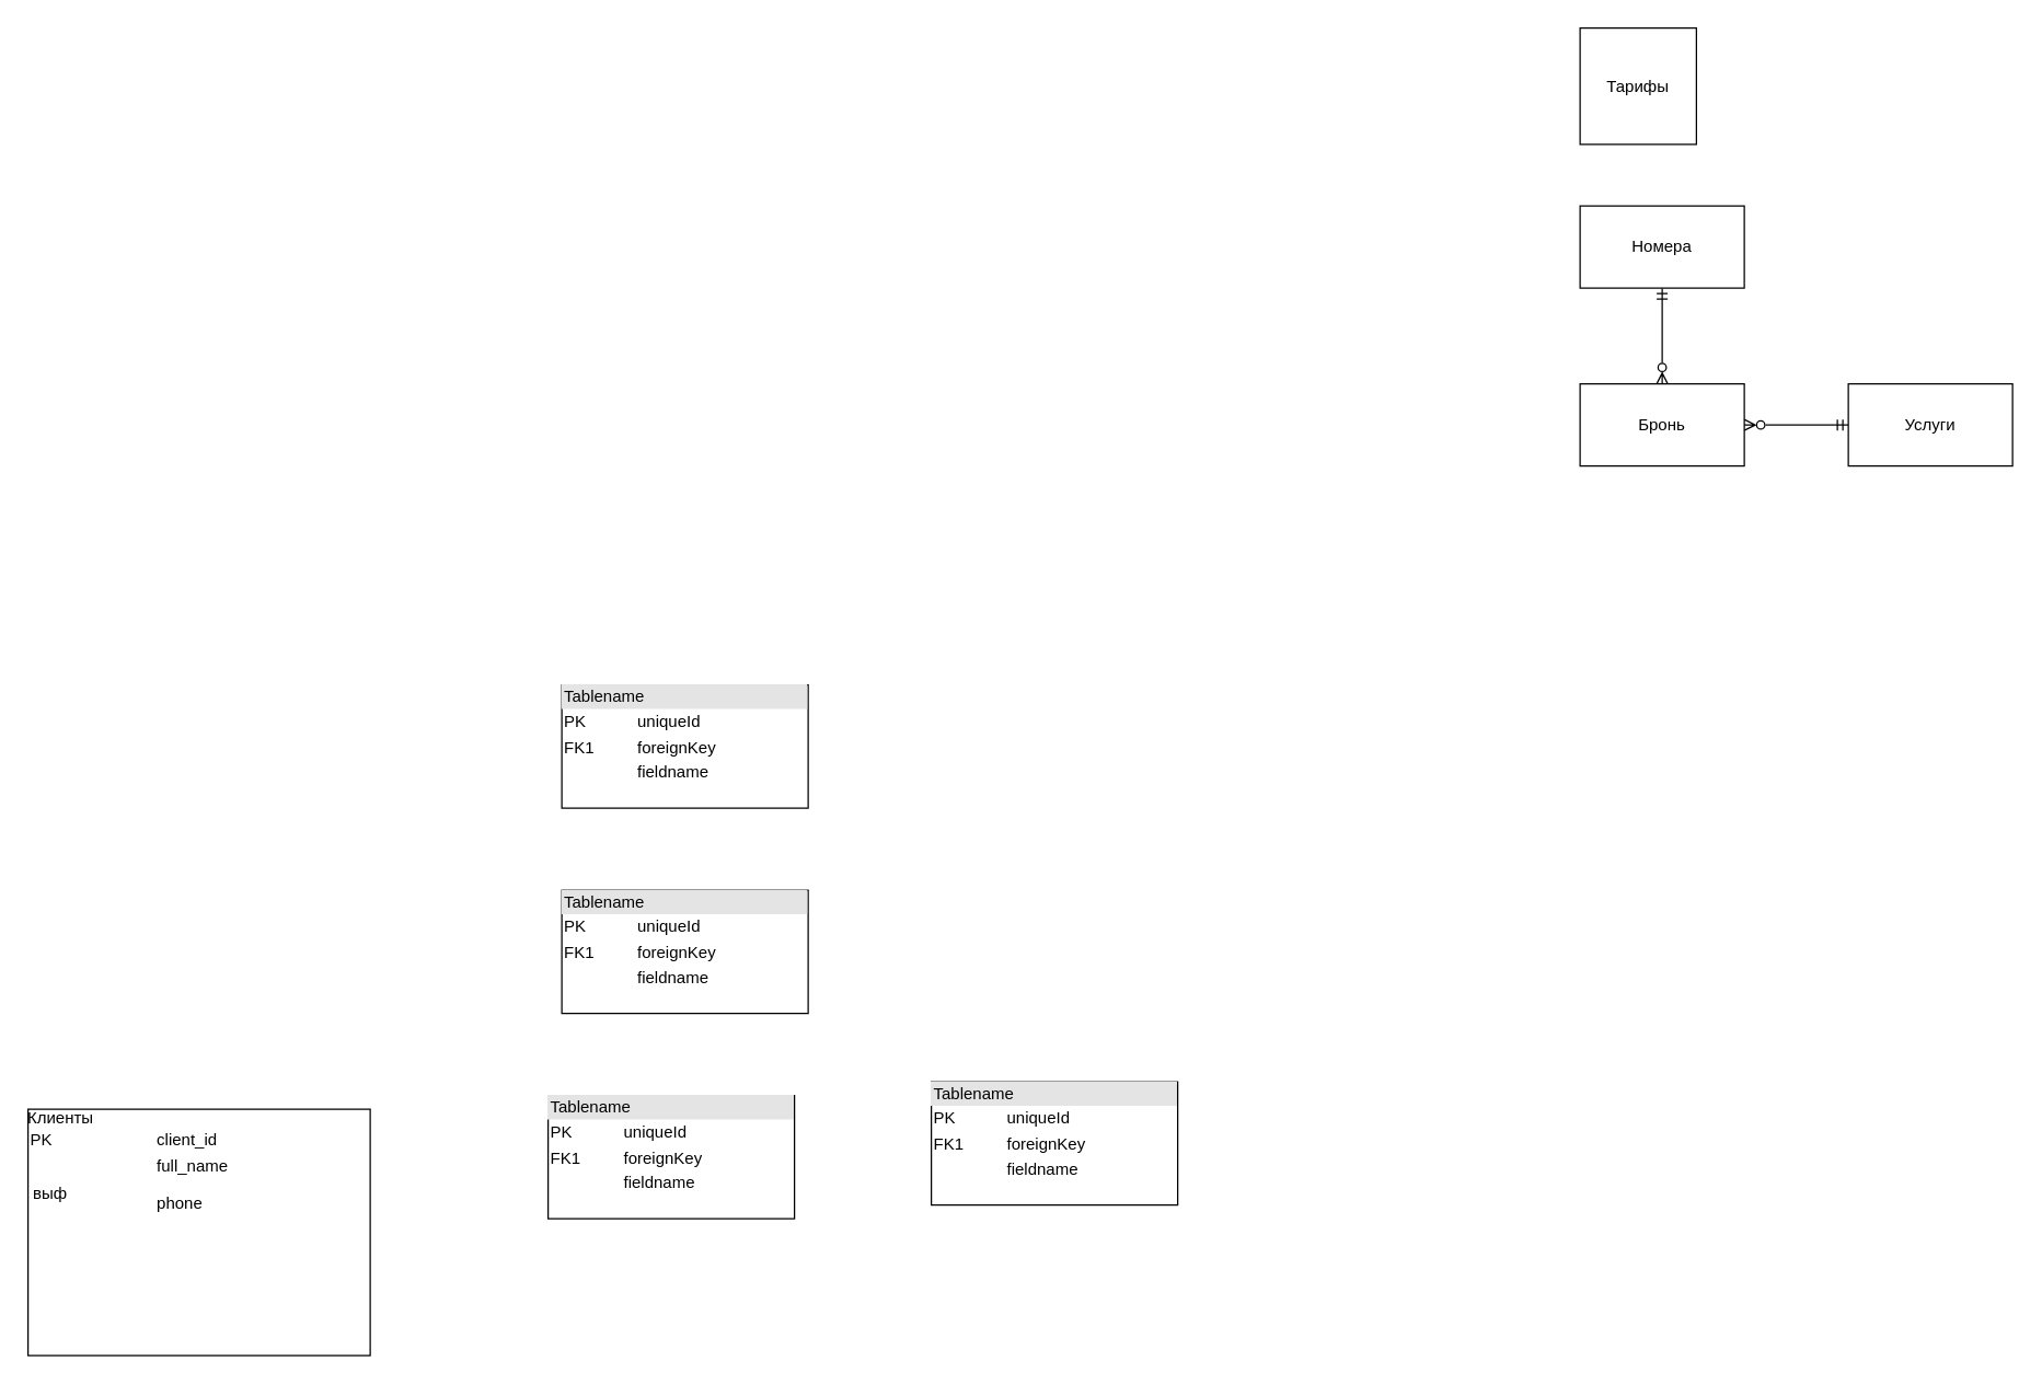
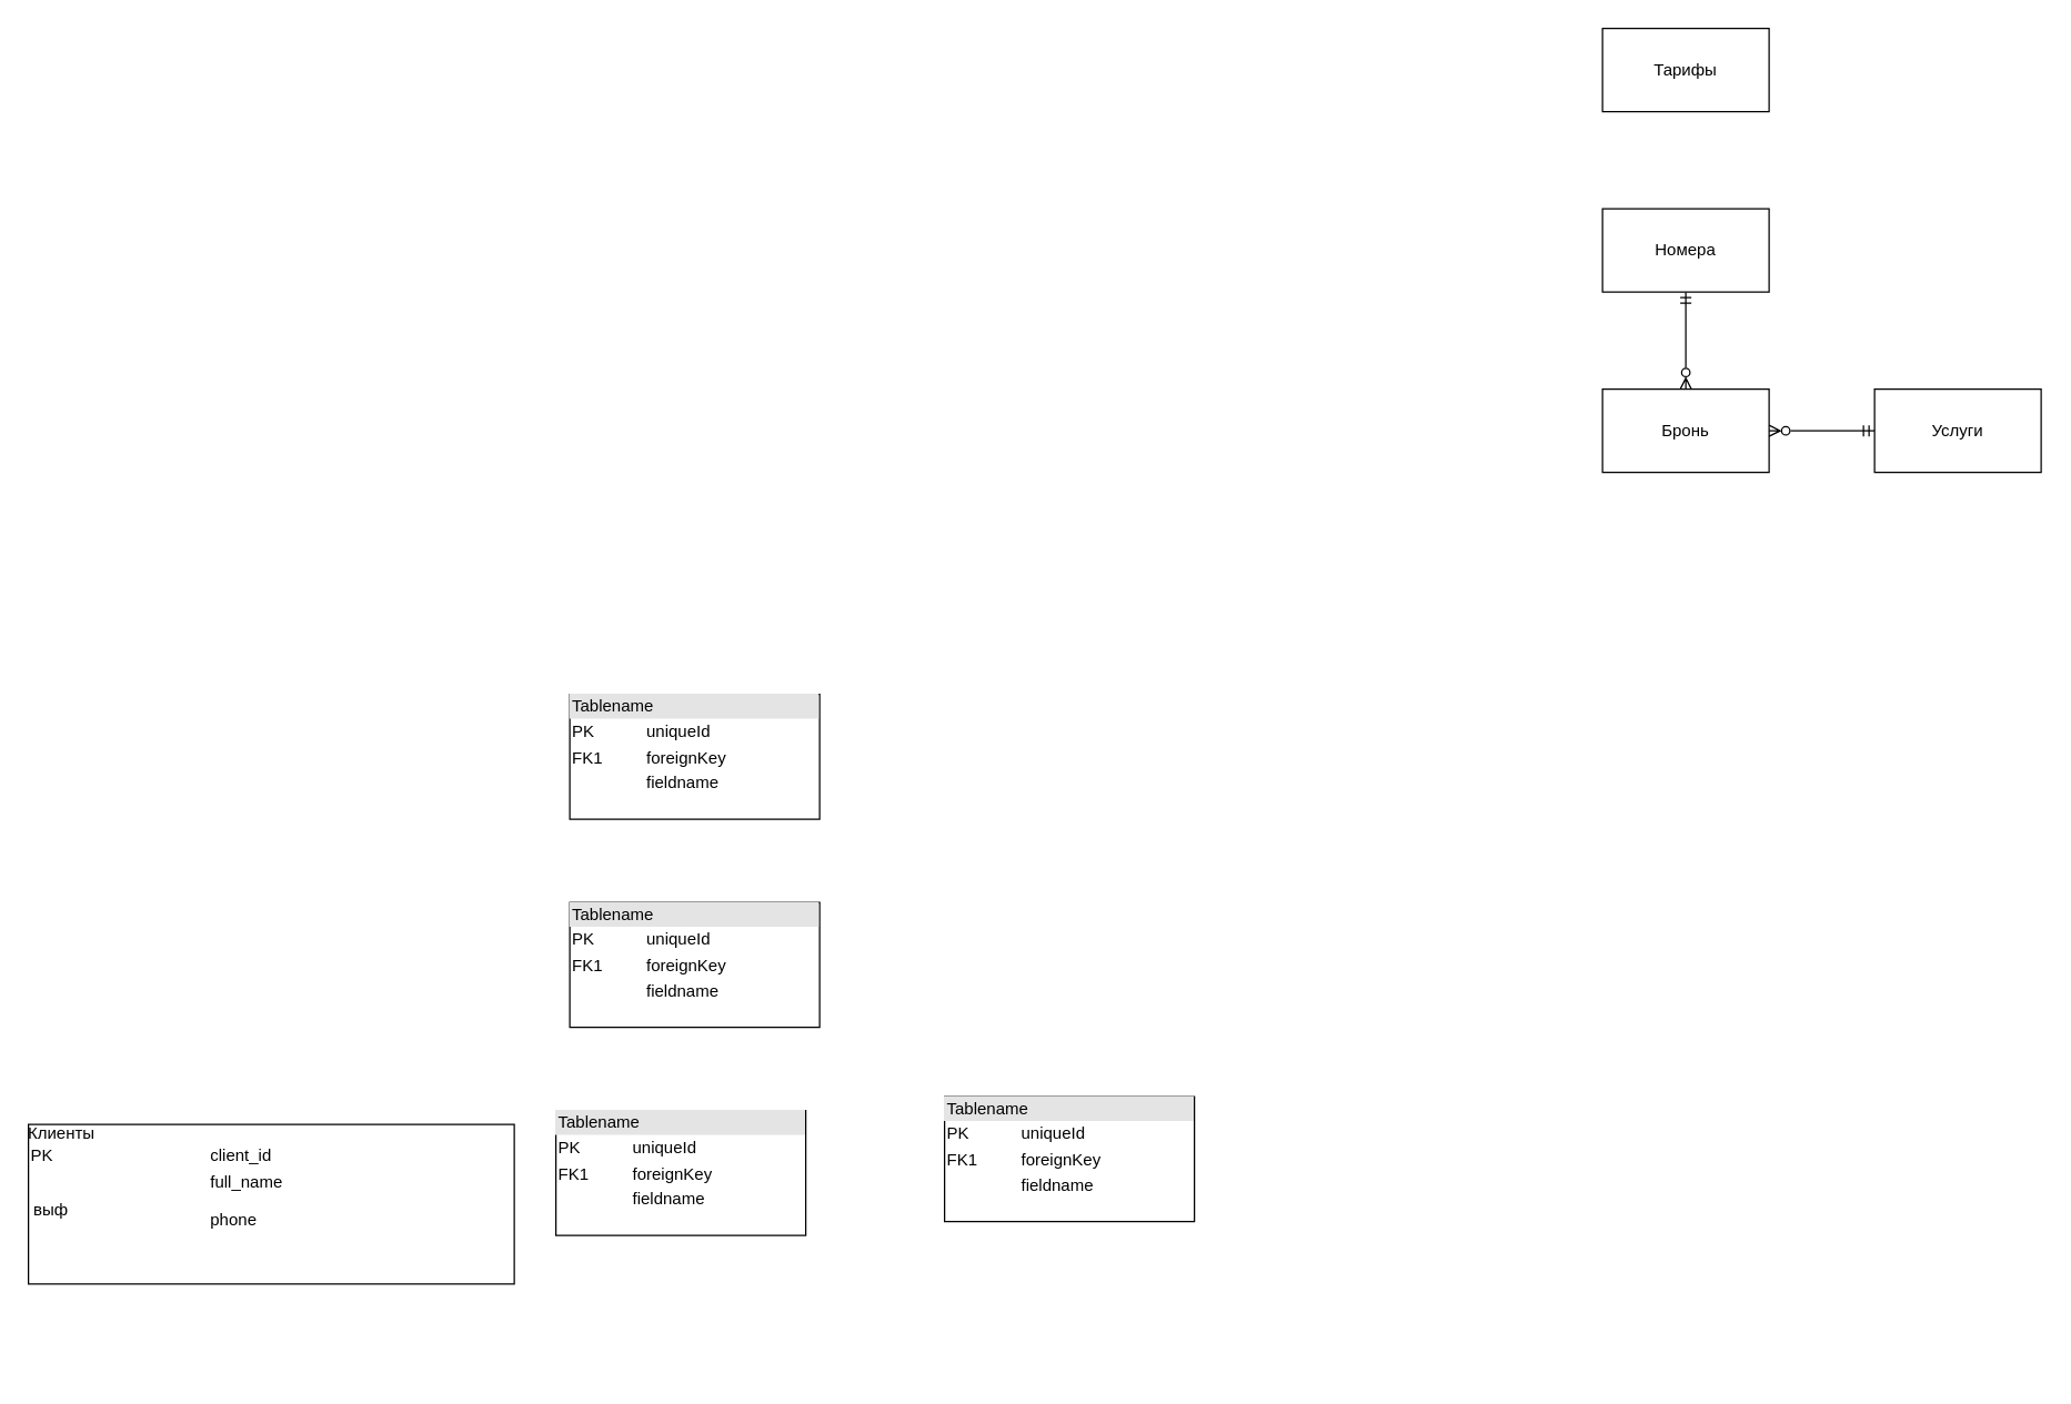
  <mxCell id="0" />
  <mxCell id="1" parent="0" />
  <mxCell id="2" value="Бронь" style="rounded=0;whiteSpace=wrap;html=1;" vertex="1" parent="1"><mxGeometry x="1154" y="280" width="120" height="60" as="geometry" /></mxCell>
  <mxCell id="3" value="" style="edgeStyle=orthogonalEdgeStyle;rounded=0;orthogonalLoop=1;jettySize=auto;html=1;endArrow=ERzeroToMany;endFill=0;startArrow=ERmandOne;startFill=0;" edge="1" parent="1" source="4" target="2"><mxGeometry relative="1" as="geometry" /></mxCell>
  <mxCell id="4" value="Услуги" style="rounded=0;whiteSpace=wrap;html=1;" vertex="1" parent="1"><mxGeometry x="1350" y="280" width="120" height="60" as="geometry" /></mxCell>
  <mxCell id="5" value="" style="edgeStyle=orthogonalEdgeStyle;rounded=0;orthogonalLoop=1;jettySize=auto;html=1;startArrow=ERmandOne;startFill=0;endArrow=ERzeroToMany;endFill=0;" edge="1" parent="1" source="6" target="2"><mxGeometry relative="1" as="geometry" /></mxCell>
  <mxCell id="6" value="Номера" style="rounded=0;whiteSpace=wrap;html=1;" vertex="1" parent="1"><mxGeometry x="1154" y="150" width="120" height="60" as="geometry" /></mxCell>
- <mxCell id="7" value="Тарифы" style="rounded=0;whiteSpace=wrap;html=1;" vertex="1" parent="1"><mxGeometry x="1154" y="20" width="85" height="85" as="geometry" /></mxCell>
- <mxCell id="8" value="Клиенты&lt;table style=&quot;width:100%;font-size:1em;&quot; cellpadding=&quot;2&quot; cellspacing=&quot;0&quot;&gt;&lt;tbody&gt;&lt;tr&gt;&lt;td&gt;PK&lt;/td&gt;&lt;td&gt;client_id&lt;/td&gt;&lt;/tr&gt;&lt;tr&gt;&lt;td&gt;&lt;br&gt;&lt;/td&gt;&lt;td&gt;full_name&lt;/td&gt;&lt;/tr&gt;&lt;tr&gt;&lt;td&gt;&lt;table style=&quot;width:100%;font-size:1em;&quot; cellpadding=&quot;2&quot; cellspacing=&quot;0&quot;&gt;&lt;tbody&gt;&lt;tr&gt;&lt;td&gt;выф&lt;/td&gt;&lt;/tr&gt;&lt;/tbody&gt;&lt;/table&gt;&lt;br&gt;&lt;/td&gt;&lt;td&gt;phone&lt;/td&gt;&lt;/tr&gt;&lt;/tbody&gt;&lt;/table&gt;" style="verticalAlign=top;align=left;overflow=fill;html=1;whiteSpace=wrap;" vertex="1" parent="1"><mxGeometry x="20" y="810" width="250" height="180" as="geometry" /></mxCell>
+ <mxCell id="7" value="Тарифы" style="rounded=0;whiteSpace=wrap;html=1;" vertex="1" parent="1"><mxGeometry x="1154" y="20" width="120" height="60" as="geometry" /></mxCell>
+ <mxCell id="8" value="Клиенты&lt;table style=&quot;width:100%;font-size:1em;&quot; cellpadding=&quot;2&quot; cellspacing=&quot;0&quot;&gt;&lt;tbody&gt;&lt;tr&gt;&lt;td&gt;PK&lt;/td&gt;&lt;td&gt;client_id&lt;/td&gt;&lt;/tr&gt;&lt;tr&gt;&lt;td&gt;&lt;br&gt;&lt;/td&gt;&lt;td&gt;full_name&lt;/td&gt;&lt;/tr&gt;&lt;tr&gt;&lt;td&gt;&lt;table style=&quot;width:100%;font-size:1em;&quot; cellpadding=&quot;2&quot; cellspacing=&quot;0&quot;&gt;&lt;tbody&gt;&lt;tr&gt;&lt;td&gt;выф&lt;/td&gt;&lt;/tr&gt;&lt;/tbody&gt;&lt;/table&gt;&lt;br&gt;&lt;/td&gt;&lt;td&gt;phone&lt;/td&gt;&lt;/tr&gt;&lt;/tbody&gt;&lt;/table&gt;" style="verticalAlign=top;align=left;overflow=fill;html=1;whiteSpace=wrap;" vertex="1" parent="1"><mxGeometry x="20" y="810" width="350" height="115" as="geometry" /></mxCell>
  <mxCell id="9" value="&lt;div style=&quot;box-sizing:border-box;width:100%;background:#e4e4e4;padding:2px;&quot;&gt;Tablename&lt;/div&gt;&lt;table style=&quot;width:100%;font-size:1em;&quot; cellpadding=&quot;2&quot; cellspacing=&quot;0&quot;&gt;&lt;tr&gt;&lt;td&gt;PK&lt;/td&gt;&lt;td&gt;uniqueId&lt;/td&gt;&lt;/tr&gt;&lt;tr&gt;&lt;td&gt;FK1&lt;/td&gt;&lt;td&gt;foreignKey&lt;/td&gt;&lt;/tr&gt;&lt;tr&gt;&lt;td&gt;&lt;/td&gt;&lt;td&gt;fieldname&lt;/td&gt;&lt;/tr&gt;&lt;/table&gt;" style="verticalAlign=top;align=left;overflow=fill;html=1;whiteSpace=wrap;" vertex="1" parent="1"><mxGeometry x="400" y="800" width="180" height="90" as="geometry" /></mxCell>
  <mxCell id="10" value="&lt;div style=&quot;box-sizing:border-box;width:100%;background:#e4e4e4;padding:2px;&quot;&gt;Tablename&lt;/div&gt;&lt;table style=&quot;width:100%;font-size:1em;&quot; cellpadding=&quot;2&quot; cellspacing=&quot;0&quot;&gt;&lt;tr&gt;&lt;td&gt;PK&lt;/td&gt;&lt;td&gt;uniqueId&lt;/td&gt;&lt;/tr&gt;&lt;tr&gt;&lt;td&gt;FK1&lt;/td&gt;&lt;td&gt;foreignKey&lt;/td&gt;&lt;/tr&gt;&lt;tr&gt;&lt;td&gt;&lt;/td&gt;&lt;td&gt;fieldname&lt;/td&gt;&lt;/tr&gt;&lt;/table&gt;" style="verticalAlign=top;align=left;overflow=fill;html=1;whiteSpace=wrap;" vertex="1" parent="1"><mxGeometry x="680" y="790" width="180" height="90" as="geometry" /></mxCell>
  <mxCell id="11" value="&lt;div style=&quot;box-sizing:border-box;width:100%;background:#e4e4e4;padding:2px;&quot;&gt;Tablename&lt;/div&gt;&lt;table style=&quot;width:100%;font-size:1em;&quot; cellpadding=&quot;2&quot; cellspacing=&quot;0&quot;&gt;&lt;tr&gt;&lt;td&gt;PK&lt;/td&gt;&lt;td&gt;uniqueId&lt;/td&gt;&lt;/tr&gt;&lt;tr&gt;&lt;td&gt;FK1&lt;/td&gt;&lt;td&gt;foreignKey&lt;/td&gt;&lt;/tr&gt;&lt;tr&gt;&lt;td&gt;&lt;/td&gt;&lt;td&gt;fieldname&lt;/td&gt;&lt;/tr&gt;&lt;/table&gt;" style="verticalAlign=top;align=left;overflow=fill;html=1;whiteSpace=wrap;" vertex="1" parent="1"><mxGeometry x="410" y="650" width="180" height="90" as="geometry" /></mxCell>
  <mxCell id="12" value="&lt;div style=&quot;box-sizing:border-box;width:100%;background:#e4e4e4;padding:2px;&quot;&gt;Tablename&lt;/div&gt;&lt;table style=&quot;width:100%;font-size:1em;&quot; cellpadding=&quot;2&quot; cellspacing=&quot;0&quot;&gt;&lt;tr&gt;&lt;td&gt;PK&lt;/td&gt;&lt;td&gt;uniqueId&lt;/td&gt;&lt;/tr&gt;&lt;tr&gt;&lt;td&gt;FK1&lt;/td&gt;&lt;td&gt;foreignKey&lt;/td&gt;&lt;/tr&gt;&lt;tr&gt;&lt;td&gt;&lt;/td&gt;&lt;td&gt;fieldname&lt;/td&gt;&lt;/tr&gt;&lt;/table&gt;" style="verticalAlign=top;align=left;overflow=fill;html=1;whiteSpace=wrap;" vertex="1" parent="1"><mxGeometry x="410" y="500" width="180" height="90" as="geometry" /></mxCell>
